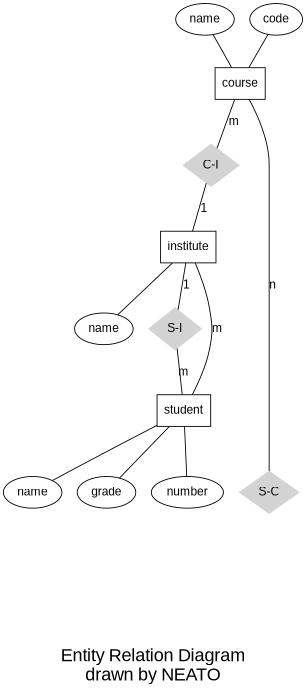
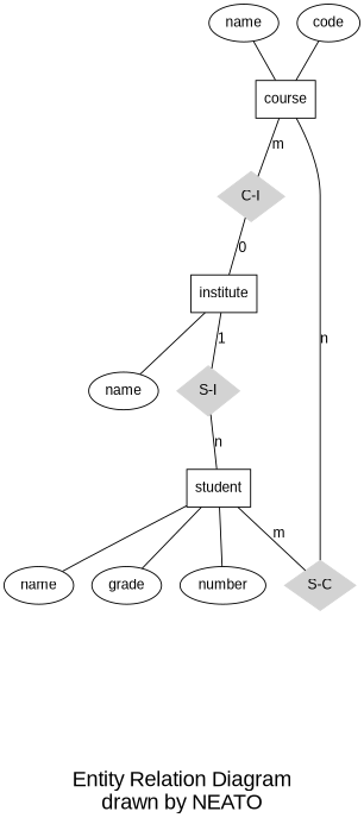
  graph {
    fontname="Liberation Sans"
    fontsize=20
    label="\n\nEntity Relation Diagram\ndrawn by NEATO"
    node [fontname="Liberation Sans" shape=ellipse]
    edge [fontname="Liberation Sans"]
    n1 [height=0.50 label=name width=0.78]
    n2 [height=0.50 label=name width=0.78]
    n3 [height=0.50 label=name width=0.78]
    course [height=0.50 shape=box width=0.75]
    "C-I" [color=lightgrey height=0.67 shape=diamond style=filled width=0.89]
    institute [height=0.50 shape=box width=0.86]
    "S-I" [color=lightgrey height=0.67 shape=diamond style=filled width=0.83]
    student [height=0.50 shape=box width=0.78]
    grade [height=0.50 width=0.81]
    number [height=0.50 width=0.94]
    "S-C" [color=lightgrey height=0.67 shape=diamond style=filled width=0.94]
    code [height=0.50 width=0.75]
    subgraph sub_1 {
      label=""
      n1
      n2
      n3
    }
    n1 -- course
    course -- "C-I" [label=m]
-   "C-I" -- institute [label=1]
+   "C-I" -- institute [label=0]
    institute -- n2
    institute -- "S-I" [label=1]
-   "S-I" -- student [label=m]
+   "S-I" -- student [label=n]
    student -- n3
    student -- grade
    student -- number
-   student -- institute [label=m]
+   student -- "S-C" [label=m]
    "S-C" -- course [label=n]
    code -- course
  }
